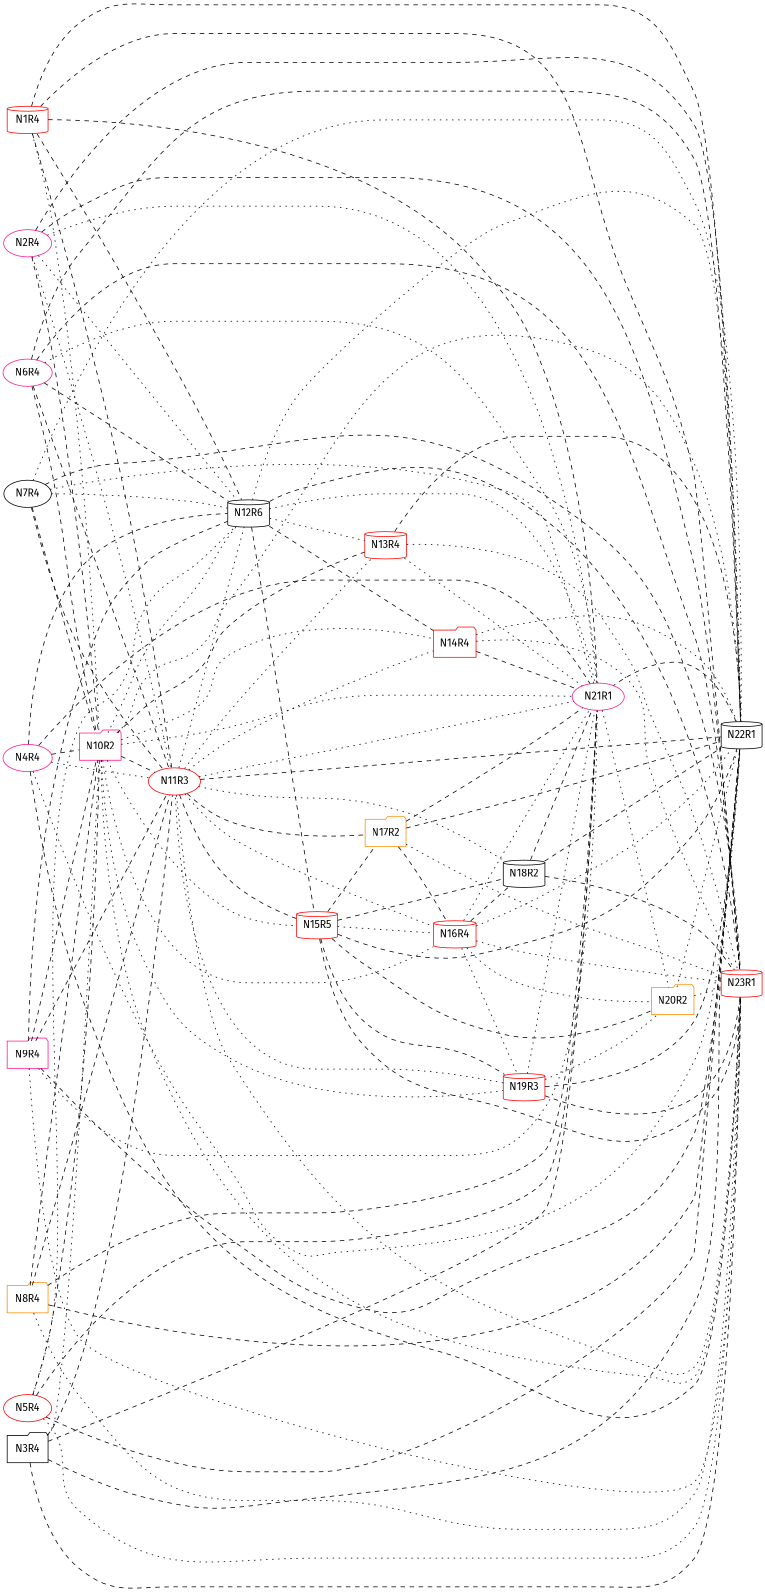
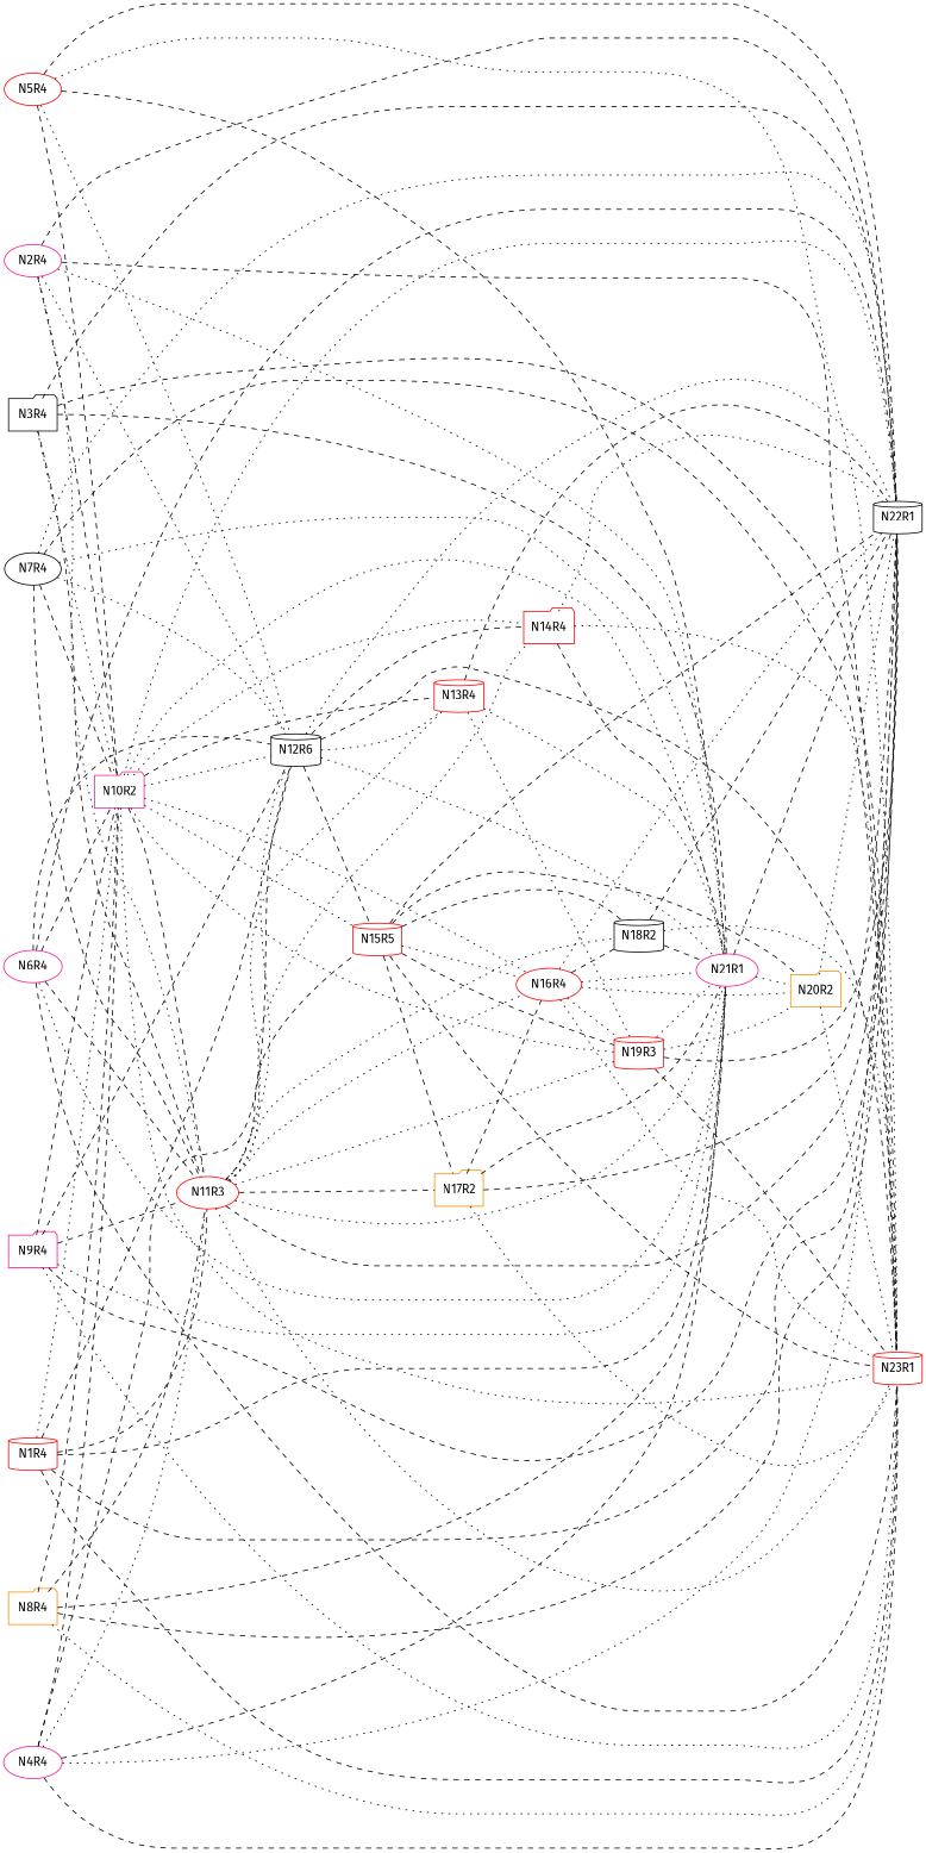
  graph {
    fontname="Fira Sans"
    rankdir=LR
    node [color=red fontname="Fira Sans" shape=cylinder]
    edge [fontname="Fira Sans" style=dashed]
    N10R2 [color=deeppink shape=folder]
    N1R4
    N11R3 [shape=ellipse]
    N12R6 [color=black]
    N21R1 [color=deeppink shape=ellipse]
    N23R1
    N22R1 [color=black]
    N13R4
    N14R4 [shape=folder]
    N15R5
-   N16R4
+   N16R4 [shape=ellipse]
    N19R3
    N17R2 [color=darkorange shape=folder]
    N18R2 [color=black]
    N20R2 [color=darkorange shape=folder]
    N2R4 [color=deeppink shape=ellipse]
    N3R4 [color=black shape=folder]
    N4R4 [color=deeppink shape=ellipse]
    N5R4 [shape=ellipse]
    N6R4 [color=deeppink shape=ellipse]
    N7R4 [color=black shape=ellipse]
    N8R4 [color=darkorange shape=folder]
    N9R4 [color=deeppink shape=folder]
    N10R2 -- N11R3
    N10R2 -- N12R6 [style=dotted]
    N10R2 -- N21R1 [style=dotted]
    N10R2 -- N23R1 [style=dotted]
    N10R2 -- N22R1 [style=dotted]
    N10R2 -- N13R4
    N10R2 -- N14R4 [style=dotted]
    N10R2 -- N15R5 [style=dotted]
    N10R2 -- N16R4 [style=dotted]
    N10R2 -- N19R3 [style=dotted]
    N1R4 -- N10R2 [style=dotted]
    N1R4 -- N11R3
    N1R4 -- N12R6
    N1R4 -- N21R1
    N1R4 -- N23R1
    N1R4 -- N22R1
    N11R3 -- N12R6 [style=dotted]
    N11R3 -- N21R1 [style=dotted]
    N11R3 -- N23R1 [style=dotted]
    N11R3 -- N22R1
    N11R3 -- N13R4 [style=dotted]
    N11R3 -- N14R4 [style=dotted]
    N11R3 -- N15R5
    N11R3 -- N16R4 [style=dotted]
    N11R3 -- N17R2
    N11R3 -- N18R2 [style=dotted]
    N12R6 -- N21R1 [style=dotted]
    N12R6 -- N23R1
    N12R6 -- N22R1 [style=dotted]
    N12R6 -- N13R4 [style=dotted]
    N12R6 -- N14R4
    N12R6 -- N15R5
    N21R1 -- N20R2 [style=dotted]
    N22R1 -- N21R1
    N13R4 -- N21R1 [style=dotted]
-   N13R4 -- N23R1 [style=dotted]
+   N13R4 -- N19R3 [style=dotted]
    N13R4 -- N22R1
    N14R4 -- N21R1
    N14R4 -- N23R1 [style=dotted]
    N14R4 -- N22R1 [style=dotted]
    N15R5 -- N23R1
    N15R5 -- N22R1
    N15R5 -- N16R4 [style=dotted]
    N15R5 -- N19R3
    N15R5 -- N17R2
    N15R5 -- N18R2
    N15R5 -- N20R2
    N16R4 -- N21R1 [style=dotted]
    N16R4 -- N23R1 [style=dotted]
    N16R4 -- N22R1 [style=dotted]
    N16R4 -- N19R3 [style=dotted]
    N16R4 -- N18R2
    N16R4 -- N20R2 [style=dotted]
    N19R3 -- N11R3 [style=dotted]
    N19R3 -- N21R1 [style=dotted]
    N19R3 -- N23R1
    N19R3 -- N22R1
    N19R3 -- N20R2 [style=dotted]
    N17R2 -- N21R1
    N17R2 -- N23R1 [style=dotted]
    N17R2 -- N22R1
    N17R2 -- N16R4
    N18R2 -- N21R1
-   N18R2 -- N23R1
+   N18R2 -- N23R1 [style=dotted]
    N18R2 -- N22R1
    N20R2 -- N23R1 [style=dotted]
    N20R2 -- N22R1 [style=dotted]
    N2R4 -- N10R2
    N2R4 -- N11R3 [style=dotted]
    N2R4 -- N12R6 [style=dotted]
    N2R4 -- N21R1 [style=dotted]
    N2R4 -- N23R1
    N2R4 -- N22R1
    N3R4 -- N10R2 [style=dotted]
    N3R4 -- N11R3
    N3R4 -- N21R1
    N3R4 -- N23R1
    N3R4 -- N22R1
    N4R4 -- N10R2
    N4R4 -- N11R3 [style=dotted]
    N4R4 -- N12R6
    N4R4 -- N21R1
    N4R4 -- N23R1
    N4R4 -- N22R1 [style=dotted]
    N5R4 -- N10R2
    N5R4 -- N12R6 [style=dotted]
    N5R4 -- N21R1
    N5R4 -- N23R1 [style=dotted]
    N5R4 -- N22R1
    N6R4 -- N10R2
    N6R4 -- N11R3
    N6R4 -- N12R6
    N6R4 -- N21R1 [style=dotted]
    N6R4 -- N23R1
    N6R4 -- N22R1
    N7R4 -- N10R2
    N7R4 -- N11R3
    N7R4 -- N12R6 [style=dotted]
    N7R4 -- N21R1 [style=dotted]
    N7R4 -- N23R1
    N7R4 -- N22R1 [style=dotted]
    N8R4 -- N10R2
    N8R4 -- N11R3
    N8R4 -- N21R1
    N8R4 -- N23R1 [style=dotted]
    N8R4 -- N22R1
    N9R4 -- N10R2
    N9R4 -- N11R3
    N9R4 -- N12R6
    N9R4 -- N21R1 [style=dotted]
    N9R4 -- N23R1 [style=dotted]
    N9R4 -- N22R1
  }
